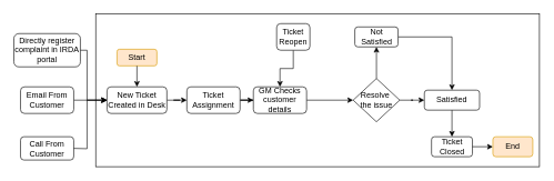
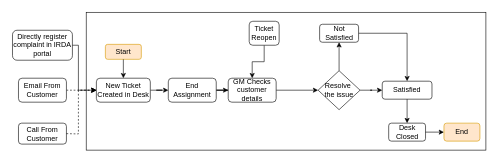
  <mxCell id="0" />
  <mxCell id="1" parent="0" />
  <mxCell id="2" value="" style="rounded=0;whiteSpace=wrap;html=1;" vertex="1" parent="1"><mxGeometry x="143" y="20" width="667" height="230" as="geometry" /></mxCell>
  <mxCell id="3" value="Directly register complaint in IRDA portal" style="rounded=1;whiteSpace=wrap;html=1;" parent="1" vertex="1"><mxGeometry x="20" y="50" width="100" height="50" as="geometry" /></mxCell>
- <mxCell id="4" style="edgeStyle=orthogonalEdgeStyle;rounded=0;orthogonalLoop=1;jettySize=auto;html=1;entryX=0;entryY=0.5;entryDx=0;entryDy=0;" parent="1" source="5" target="8" edge="1"><mxGeometry relative="1" as="geometry" /></mxCell>
+ <mxCell id="4" style="edgeStyle=orthogonalEdgeStyle;rounded=0;orthogonalLoop=1;jettySize=auto;html=1;entryX=0;entryY=0.5;entryDx=0;entryDy=0;dashed=1;" parent="1" source="5" target="8" edge="1"><mxGeometry relative="1" as="geometry" /></mxCell>
  <mxCell id="5" value="Email From Customer" style="rounded=1;whiteSpace=wrap;html=1;" parent="1" vertex="1"><mxGeometry x="30" y="130" width="80" height="40" as="geometry" /></mxCell>
  <mxCell id="6" value="Call From Customer" style="rounded=1;whiteSpace=wrap;html=1;" parent="1" vertex="1"><mxGeometry x="30" y="205" width="80" height="35" as="geometry" /></mxCell>
  <mxCell id="7" style="edgeStyle=orthogonalEdgeStyle;rounded=0;orthogonalLoop=1;jettySize=auto;html=1;entryX=0;entryY=0.5;entryDx=0;entryDy=0;" parent="1" source="8" target="10" edge="1"><mxGeometry relative="1" as="geometry" /></mxCell>
  <mxCell id="8" value="New Ticket Created in Desk" style="rounded=1;whiteSpace=wrap;html=1;" parent="1" vertex="1"><mxGeometry x="160" y="130" width="90" height="40" as="geometry" /></mxCell>
  <mxCell id="9" style="edgeStyle=orthogonalEdgeStyle;rounded=0;orthogonalLoop=1;jettySize=auto;html=1;entryX=0;entryY=0.5;entryDx=0;entryDy=0;" parent="1" source="10" target="12" edge="1"><mxGeometry relative="1" as="geometry" /></mxCell>
- <mxCell id="10" value="Ticket Assignment" style="rounded=1;whiteSpace=wrap;html=1;" parent="1" vertex="1"><mxGeometry x="280" y="130" width="80" height="40" as="geometry" /></mxCell>
+ <mxCell id="10" value="End Assignment" style="rounded=1;whiteSpace=wrap;html=1;" parent="1" vertex="1"><mxGeometry x="280" y="130" width="80" height="40" as="geometry" /></mxCell>
  <mxCell id="11" style="edgeStyle=orthogonalEdgeStyle;rounded=0;orthogonalLoop=1;jettySize=auto;html=1;entryX=0;entryY=0.5;entryDx=0;entryDy=0;" parent="1" source="12" target="14" edge="1"><mxGeometry relative="1" as="geometry" /></mxCell>
  <mxCell id="12" value="GM Checks customer details" style="rounded=1;whiteSpace=wrap;html=1;" parent="1" vertex="1"><mxGeometry x="380" y="130" width="80" height="40" as="geometry" /></mxCell>
  <mxCell id="13" style="edgeStyle=orthogonalEdgeStyle;rounded=0;orthogonalLoop=1;jettySize=auto;html=1;entryX=0;entryY=0.5;entryDx=0;entryDy=0;" parent="1" source="14" target="17" edge="1"><mxGeometry relative="1" as="geometry"><mxPoint x="640" y="150" as="targetPoint" /></mxGeometry></mxCell>
  <mxCell id="14" value="Resolve&amp;nbsp;&lt;div&gt;the issue&lt;/div&gt;" style="rhombus;whiteSpace=wrap;html=1;" parent="1" vertex="1"><mxGeometry x="530" y="117.5" width="70" height="65" as="geometry" /></mxCell>
  <mxCell id="15" style="edgeStyle=orthogonalEdgeStyle;rounded=0;orthogonalLoop=1;jettySize=auto;html=1;" parent="1" source="16" target="17" edge="1"><mxGeometry relative="1" as="geometry" /></mxCell>
  <mxCell id="16" value="Not Satisfied" style="rounded=1;whiteSpace=wrap;html=1;" parent="1" vertex="1"><mxGeometry x="532.5" y="40" width="65" height="30" as="geometry" /></mxCell>
  <mxCell id="17" value="Satisfied" style="rounded=1;whiteSpace=wrap;html=1;" parent="1" vertex="1"><mxGeometry x="637" y="135" width="83" height="30" as="geometry" /></mxCell>
- <mxCell id="18" value="Ticket Closed" style="rounded=1;whiteSpace=wrap;html=1;" parent="1" vertex="1"><mxGeometry x="647.75" y="205" width="61.5" height="30" as="geometry" /></mxCell>
+ <mxCell id="18" value="Desk Closed" style="rounded=1;whiteSpace=wrap;html=1;" parent="1" vertex="1"><mxGeometry x="647.75" y="205" width="61.5" height="30" as="geometry" /></mxCell>
  <mxCell id="19" style="edgeStyle=orthogonalEdgeStyle;rounded=0;orthogonalLoop=1;jettySize=auto;html=1;entryX=0.5;entryY=0;entryDx=0;entryDy=0;" parent="1" source="20" target="12" edge="1"><mxGeometry relative="1" as="geometry" /></mxCell>
  <mxCell id="20" value="Ticket Reopen" style="rounded=1;whiteSpace=wrap;html=1;" parent="1" vertex="1"><mxGeometry x="415" y="35" width="50" height="40" as="geometry" /></mxCell>
  <mxCell id="21" value="" style="endArrow=classic;html=1;rounded=0;exitX=0.5;exitY=0;exitDx=0;exitDy=0;entryX=0.5;entryY=1;entryDx=0;entryDy=0;" edge="1" parent="1" source="14" target="16"><mxGeometry width="50" height="50" relative="1" as="geometry"><mxPoint x="350" y="210" as="sourcePoint" /><mxPoint x="400" y="160" as="targetPoint" /></mxGeometry></mxCell>
  <mxCell id="22" value="" style="endArrow=classic;html=1;rounded=0;entryX=0.5;entryY=0;entryDx=0;entryDy=0;exitX=0.5;exitY=1;exitDx=0;exitDy=0;" edge="1" parent="1" source="17" target="18"><mxGeometry width="50" height="50" relative="1" as="geometry"><mxPoint x="710" y="160" as="sourcePoint" /><mxPoint x="520" y="170" as="targetPoint" /></mxGeometry></mxCell>
- <mxCell id="23" value="" style="endArrow=classic;html=1;rounded=0;exitX=1;exitY=0.5;exitDx=0;exitDy=0;entryX=0;entryY=0.5;entryDx=0;entryDy=0;" edge="1" parent="1" source="6" target="8"><mxGeometry width="50" height="50" relative="1" as="geometry"><mxPoint x="250" y="200" as="sourcePoint" /><mxPoint x="300" y="150" as="targetPoint" /><Array as="points"><mxPoint x="130" y="223" /><mxPoint x="130" y="150" /></Array></mxGeometry></mxCell>
+ <mxCell id="23" value="" style="endArrow=classic;html=1;rounded=0;exitX=1;exitY=0.5;exitDx=0;exitDy=0;entryX=0;entryY=0.5;entryDx=0;entryDy=0;dashed=1;" edge="1" parent="1" source="6" target="8"><mxGeometry width="50" height="50" relative="1" as="geometry"><mxPoint x="250" y="200" as="sourcePoint" /><mxPoint x="300" y="150" as="targetPoint" /><Array as="points"><mxPoint x="130" y="223" /><mxPoint x="130" y="150" /></Array></mxGeometry></mxCell>
  <mxCell id="24" value="" style="endArrow=classic;html=1;rounded=0;exitX=1;exitY=0.5;exitDx=0;exitDy=0;entryX=0;entryY=0.5;entryDx=0;entryDy=0;" edge="1" parent="1" source="3" target="8"><mxGeometry width="50" height="50" relative="1" as="geometry"><mxPoint x="250" y="200" as="sourcePoint" /><mxPoint x="300" y="150" as="targetPoint" /><Array as="points"><mxPoint x="130" y="75" /><mxPoint x="130" y="150" /></Array></mxGeometry></mxCell>
  <mxCell id="25" value="Start" style="rounded=1;whiteSpace=wrap;html=1;fillColor=#ffe6cc;strokeColor=#d79b00;" vertex="1" parent="1"><mxGeometry x="175" y="73.5" width="60" height="25" as="geometry" /></mxCell>
  <mxCell id="26" value="" style="endArrow=classic;html=1;rounded=0;exitX=0.5;exitY=1;exitDx=0;exitDy=0;entryX=0.5;entryY=0;entryDx=0;entryDy=0;" edge="1" parent="1" source="25" target="8"><mxGeometry width="50" height="50" relative="1" as="geometry"><mxPoint x="480" y="200" as="sourcePoint" /><mxPoint x="530" y="150" as="targetPoint" /></mxGeometry></mxCell>
  <mxCell id="27" value="" style="endArrow=classic;html=1;rounded=0;entryX=0;entryY=0.5;entryDx=0;entryDy=0;exitX=1;exitY=0.5;exitDx=0;exitDy=0;" edge="1" parent="1" source="18" target="28"><mxGeometry width="50" height="50" relative="1" as="geometry"><mxPoint x="480" y="200" as="sourcePoint" /><mxPoint x="530" y="150" as="targetPoint" /></mxGeometry></mxCell>
  <mxCell id="28" value="End" style="rounded=1;whiteSpace=wrap;html=1;fillColor=#ffe6cc;strokeColor=#d79b00;" vertex="1" parent="1"><mxGeometry x="740" y="205" width="60" height="30" as="geometry" /></mxCell>
